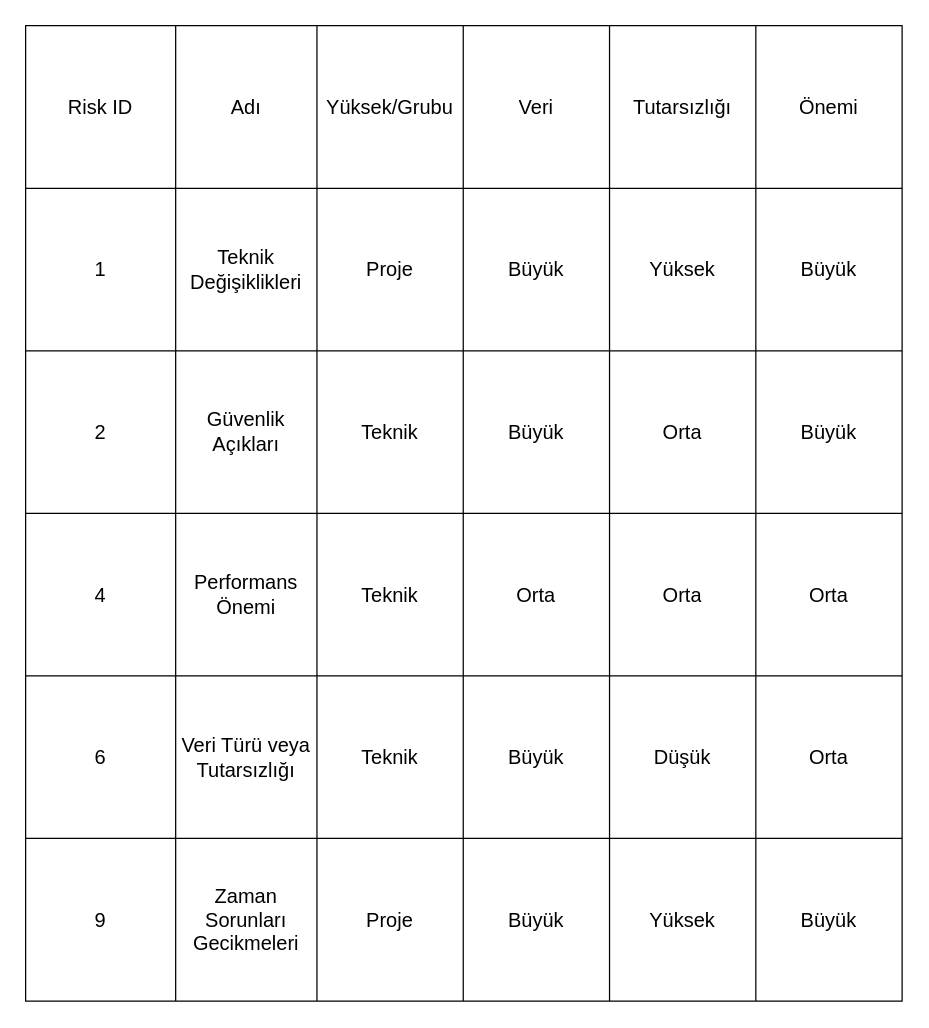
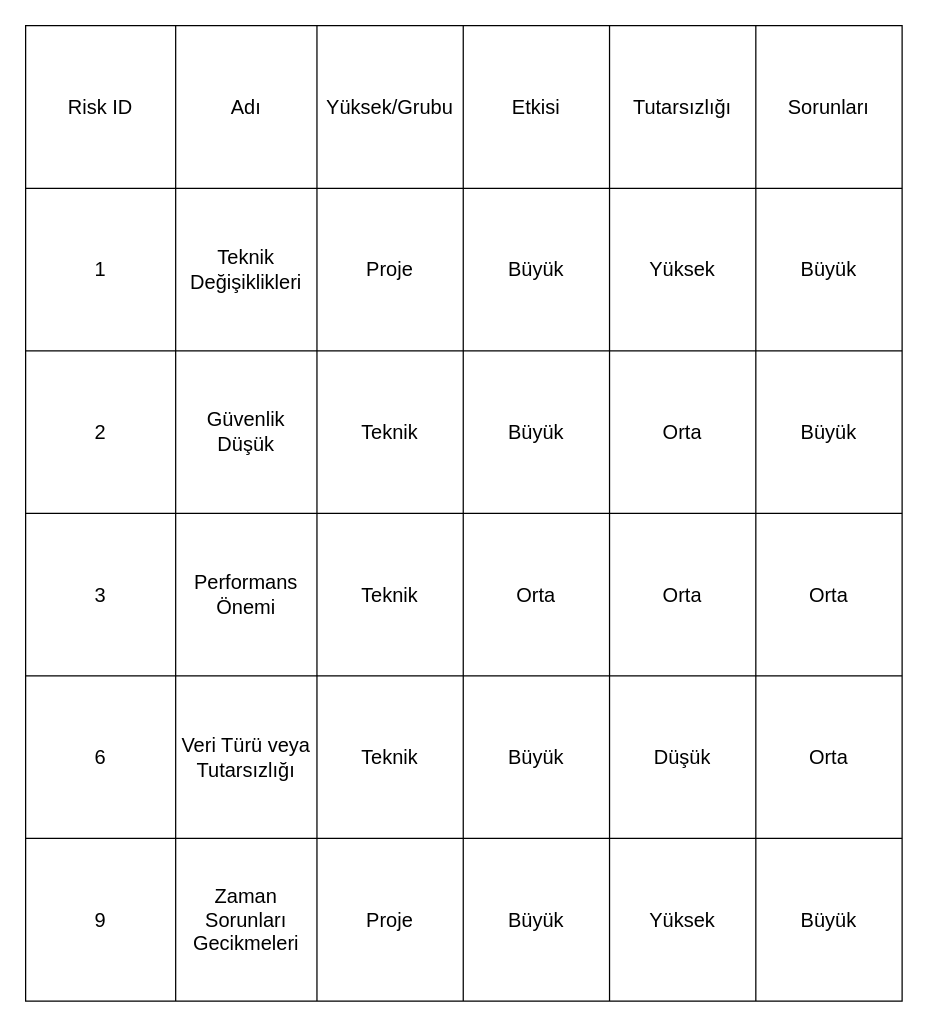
  <mxCell id="0" />
  <mxCell id="1" parent="0" />
  <mxCell id="2" value="" style="shape=table;startSize=0;container=1;collapsible=0;childLayout=tableLayout;fontSize=16;" parent="1" vertex="1"><mxGeometry x="20" y="20" width="701" height="780" as="geometry" /></mxCell>
  <mxCell id="3" value="" style="shape=tableRow;horizontal=0;startSize=0;swimlaneHead=0;swimlaneBody=0;strokeColor=inherit;top=0;left=0;bottom=0;right=0;collapsible=0;dropTarget=0;fillColor=none;points=[[0,0.5],[1,0.5]];portConstraint=eastwest;fontSize=16;" parent="2" vertex="1"><mxGeometry width="701" height="130" as="geometry" /></mxCell>
  <mxCell id="4" value="Risk ID" style="shape=partialRectangle;html=1;whiteSpace=wrap;connectable=0;strokeColor=inherit;overflow=hidden;fillColor=none;top=0;left=0;bottom=0;right=0;pointerEvents=1;fontSize=16;" parent="3" vertex="1"><mxGeometry width="120" height="130" as="geometry"><mxRectangle width="120" height="130" as="alternateBounds" /></mxGeometry></mxCell>
  <mxCell id="5" value="Adı" style="shape=partialRectangle;html=1;whiteSpace=wrap;connectable=0;strokeColor=inherit;overflow=hidden;fillColor=none;top=0;left=0;bottom=0;right=0;pointerEvents=1;fontSize=16;" parent="3" vertex="1"><mxGeometry x="120" width="113" height="130" as="geometry"><mxRectangle width="113" height="130" as="alternateBounds" /></mxGeometry></mxCell>
  <mxCell id="6" value="Yüksek/Grubu" style="shape=partialRectangle;html=1;whiteSpace=wrap;connectable=0;strokeColor=inherit;overflow=hidden;fillColor=none;top=0;left=0;bottom=0;right=0;pointerEvents=1;fontSize=16;" parent="3" vertex="1"><mxGeometry x="233" width="117" height="130" as="geometry"><mxRectangle width="117" height="130" as="alternateBounds" /></mxGeometry></mxCell>
- <mxCell id="7" value="Veri" style="shape=partialRectangle;html=1;whiteSpace=wrap;connectable=0;strokeColor=inherit;overflow=hidden;fillColor=none;top=0;left=0;bottom=0;right=0;pointerEvents=1;fontSize=16;" vertex="1" parent="3"><mxGeometry x="350" width="117" height="130" as="geometry"><mxRectangle width="117" height="130" as="alternateBounds" /></mxGeometry></mxCell>
+ <mxCell id="7" value="Etkisi" style="shape=partialRectangle;html=1;whiteSpace=wrap;connectable=0;strokeColor=inherit;overflow=hidden;fillColor=none;top=0;left=0;bottom=0;right=0;pointerEvents=1;fontSize=16;" vertex="1" parent="3"><mxGeometry x="350" width="117" height="130" as="geometry"><mxRectangle width="117" height="130" as="alternateBounds" /></mxGeometry></mxCell>
  <mxCell id="8" value="Tutarsızlığı" style="shape=partialRectangle;html=1;whiteSpace=wrap;connectable=0;strokeColor=inherit;overflow=hidden;fillColor=none;top=0;left=0;bottom=0;right=0;pointerEvents=1;fontSize=16;" vertex="1" parent="3"><mxGeometry x="467" width="117" height="130" as="geometry"><mxRectangle width="117" height="130" as="alternateBounds" /></mxGeometry></mxCell>
- <mxCell id="9" value="Önemi" style="shape=partialRectangle;html=1;whiteSpace=wrap;connectable=0;strokeColor=inherit;overflow=hidden;fillColor=none;top=0;left=0;bottom=0;right=0;pointerEvents=1;fontSize=16;" vertex="1" parent="3"><mxGeometry x="584" width="117" height="130" as="geometry"><mxRectangle width="117" height="130" as="alternateBounds" /></mxGeometry></mxCell>
+ <mxCell id="9" value="Sorunları" style="shape=partialRectangle;html=1;whiteSpace=wrap;connectable=0;strokeColor=inherit;overflow=hidden;fillColor=none;top=0;left=0;bottom=0;right=0;pointerEvents=1;fontSize=16;" vertex="1" parent="3"><mxGeometry x="584" width="117" height="130" as="geometry"><mxRectangle width="117" height="130" as="alternateBounds" /></mxGeometry></mxCell>
  <mxCell id="10" value="" style="shape=tableRow;horizontal=0;startSize=0;swimlaneHead=0;swimlaneBody=0;strokeColor=inherit;top=0;left=0;bottom=0;right=0;collapsible=0;dropTarget=0;fillColor=none;points=[[0,0.5],[1,0.5]];portConstraint=eastwest;fontSize=16;" parent="2" vertex="1"><mxGeometry y="130" width="701" height="130" as="geometry" /></mxCell>
  <mxCell id="11" value="1" style="shape=partialRectangle;html=1;whiteSpace=wrap;connectable=0;strokeColor=inherit;overflow=hidden;fillColor=none;top=0;left=0;bottom=0;right=0;pointerEvents=1;fontSize=16;" parent="10" vertex="1"><mxGeometry width="120" height="130" as="geometry"><mxRectangle width="120" height="130" as="alternateBounds" /></mxGeometry></mxCell>
  <mxCell id="12" value="Teknik Değişiklikleri" style="shape=partialRectangle;html=1;whiteSpace=wrap;connectable=0;strokeColor=inherit;overflow=hidden;fillColor=none;top=0;left=0;bottom=0;right=0;pointerEvents=1;fontSize=16;" parent="10" vertex="1"><mxGeometry x="120" width="113" height="130" as="geometry"><mxRectangle width="113" height="130" as="alternateBounds" /></mxGeometry></mxCell>
  <mxCell id="13" value="Proje" style="shape=partialRectangle;html=1;whiteSpace=wrap;connectable=0;strokeColor=inherit;overflow=hidden;fillColor=none;top=0;left=0;bottom=0;right=0;pointerEvents=1;fontSize=16;" parent="10" vertex="1"><mxGeometry x="233" width="117" height="130" as="geometry"><mxRectangle width="117" height="130" as="alternateBounds" /></mxGeometry></mxCell>
  <mxCell id="14" value="Büyük" style="shape=partialRectangle;html=1;whiteSpace=wrap;connectable=0;strokeColor=inherit;overflow=hidden;fillColor=none;top=0;left=0;bottom=0;right=0;pointerEvents=1;fontSize=16;" vertex="1" parent="10"><mxGeometry x="350" width="117" height="130" as="geometry"><mxRectangle width="117" height="130" as="alternateBounds" /></mxGeometry></mxCell>
  <mxCell id="15" value="Yüksek" style="shape=partialRectangle;html=1;whiteSpace=wrap;connectable=0;strokeColor=inherit;overflow=hidden;fillColor=none;top=0;left=0;bottom=0;right=0;pointerEvents=1;fontSize=16;" vertex="1" parent="10"><mxGeometry x="467" width="117" height="130" as="geometry"><mxRectangle width="117" height="130" as="alternateBounds" /></mxGeometry></mxCell>
  <mxCell id="16" value="Büyük" style="shape=partialRectangle;html=1;whiteSpace=wrap;connectable=0;strokeColor=inherit;overflow=hidden;fillColor=none;top=0;left=0;bottom=0;right=0;pointerEvents=1;fontSize=16;" vertex="1" parent="10"><mxGeometry x="584" width="117" height="130" as="geometry"><mxRectangle width="117" height="130" as="alternateBounds" /></mxGeometry></mxCell>
  <mxCell id="17" value="" style="shape=tableRow;horizontal=0;startSize=0;swimlaneHead=0;swimlaneBody=0;strokeColor=inherit;top=0;left=0;bottom=0;right=0;collapsible=0;dropTarget=0;fillColor=none;points=[[0,0.5],[1,0.5]];portConstraint=eastwest;fontSize=16;" parent="2" vertex="1"><mxGeometry y="260" width="701" height="130" as="geometry" /></mxCell>
  <mxCell id="18" value="2" style="shape=partialRectangle;html=1;whiteSpace=wrap;connectable=0;strokeColor=inherit;overflow=hidden;fillColor=none;top=0;left=0;bottom=0;right=0;pointerEvents=1;fontSize=16;" parent="17" vertex="1"><mxGeometry width="120" height="130" as="geometry"><mxRectangle width="120" height="130" as="alternateBounds" /></mxGeometry></mxCell>
- <mxCell id="19" value="Güvenlik Açıkları" style="shape=partialRectangle;html=1;whiteSpace=wrap;connectable=0;strokeColor=inherit;overflow=hidden;fillColor=none;top=0;left=0;bottom=0;right=0;pointerEvents=1;fontSize=16;" parent="17" vertex="1"><mxGeometry x="120" width="113" height="130" as="geometry"><mxRectangle width="113" height="130" as="alternateBounds" /></mxGeometry></mxCell>
+ <mxCell id="19" value="Güvenlik Düşük" style="shape=partialRectangle;html=1;whiteSpace=wrap;connectable=0;strokeColor=inherit;overflow=hidden;fillColor=none;top=0;left=0;bottom=0;right=0;pointerEvents=1;fontSize=16;" parent="17" vertex="1"><mxGeometry x="120" width="113" height="130" as="geometry"><mxRectangle width="113" height="130" as="alternateBounds" /></mxGeometry></mxCell>
  <mxCell id="20" value="Teknik" style="shape=partialRectangle;html=1;whiteSpace=wrap;connectable=0;strokeColor=inherit;overflow=hidden;fillColor=none;top=0;left=0;bottom=0;right=0;pointerEvents=1;fontSize=16;" parent="17" vertex="1"><mxGeometry x="233" width="117" height="130" as="geometry"><mxRectangle width="117" height="130" as="alternateBounds" /></mxGeometry></mxCell>
  <mxCell id="21" value="Büyük" style="shape=partialRectangle;html=1;whiteSpace=wrap;connectable=0;strokeColor=inherit;overflow=hidden;fillColor=none;top=0;left=0;bottom=0;right=0;pointerEvents=1;fontSize=16;" vertex="1" parent="17"><mxGeometry x="350" width="117" height="130" as="geometry"><mxRectangle width="117" height="130" as="alternateBounds" /></mxGeometry></mxCell>
  <mxCell id="22" value="Orta" style="shape=partialRectangle;html=1;whiteSpace=wrap;connectable=0;strokeColor=inherit;overflow=hidden;fillColor=none;top=0;left=0;bottom=0;right=0;pointerEvents=1;fontSize=16;" vertex="1" parent="17"><mxGeometry x="467" width="117" height="130" as="geometry"><mxRectangle width="117" height="130" as="alternateBounds" /></mxGeometry></mxCell>
  <mxCell id="23" value="Büyük" style="shape=partialRectangle;html=1;whiteSpace=wrap;connectable=0;strokeColor=inherit;overflow=hidden;fillColor=none;top=0;left=0;bottom=0;right=0;pointerEvents=1;fontSize=16;" vertex="1" parent="17"><mxGeometry x="584" width="117" height="130" as="geometry"><mxRectangle width="117" height="130" as="alternateBounds" /></mxGeometry></mxCell>
  <mxCell id="24" style="shape=tableRow;horizontal=0;startSize=0;swimlaneHead=0;swimlaneBody=0;strokeColor=inherit;top=0;left=0;bottom=0;right=0;collapsible=0;dropTarget=0;fillColor=none;points=[[0,0.5],[1,0.5]];portConstraint=eastwest;fontSize=16;" vertex="1" parent="2"><mxGeometry y="390" width="701" height="130" as="geometry" /></mxCell>
- <mxCell id="25" value="4" style="shape=partialRectangle;html=1;whiteSpace=wrap;connectable=0;strokeColor=inherit;overflow=hidden;fillColor=none;top=0;left=0;bottom=0;right=0;pointerEvents=1;fontSize=16;" vertex="1" parent="24"><mxGeometry width="120" height="130" as="geometry"><mxRectangle width="120" height="130" as="alternateBounds" /></mxGeometry></mxCell>
+ <mxCell id="25" value="3" style="shape=partialRectangle;html=1;whiteSpace=wrap;connectable=0;strokeColor=inherit;overflow=hidden;fillColor=none;top=0;left=0;bottom=0;right=0;pointerEvents=1;fontSize=16;" vertex="1" parent="24"><mxGeometry width="120" height="130" as="geometry"><mxRectangle width="120" height="130" as="alternateBounds" /></mxGeometry></mxCell>
  <mxCell id="26" value="Performans Önemi" style="shape=partialRectangle;html=1;whiteSpace=wrap;connectable=0;strokeColor=inherit;overflow=hidden;fillColor=none;top=0;left=0;bottom=0;right=0;pointerEvents=1;fontSize=16;" vertex="1" parent="24"><mxGeometry x="120" width="113" height="130" as="geometry"><mxRectangle width="113" height="130" as="alternateBounds" /></mxGeometry></mxCell>
  <mxCell id="27" value="Teknik" style="shape=partialRectangle;html=1;whiteSpace=wrap;connectable=0;strokeColor=inherit;overflow=hidden;fillColor=none;top=0;left=0;bottom=0;right=0;pointerEvents=1;fontSize=16;" vertex="1" parent="24"><mxGeometry x="233" width="117" height="130" as="geometry"><mxRectangle width="117" height="130" as="alternateBounds" /></mxGeometry></mxCell>
  <mxCell id="28" value="Orta" style="shape=partialRectangle;html=1;whiteSpace=wrap;connectable=0;strokeColor=inherit;overflow=hidden;fillColor=none;top=0;left=0;bottom=0;right=0;pointerEvents=1;fontSize=16;" vertex="1" parent="24"><mxGeometry x="350" width="117" height="130" as="geometry"><mxRectangle width="117" height="130" as="alternateBounds" /></mxGeometry></mxCell>
  <mxCell id="29" value="Orta" style="shape=partialRectangle;html=1;whiteSpace=wrap;connectable=0;strokeColor=inherit;overflow=hidden;fillColor=none;top=0;left=0;bottom=0;right=0;pointerEvents=1;fontSize=16;" vertex="1" parent="24"><mxGeometry x="467" width="117" height="130" as="geometry"><mxRectangle width="117" height="130" as="alternateBounds" /></mxGeometry></mxCell>
  <mxCell id="30" value="Orta" style="shape=partialRectangle;html=1;whiteSpace=wrap;connectable=0;strokeColor=inherit;overflow=hidden;fillColor=none;top=0;left=0;bottom=0;right=0;pointerEvents=1;fontSize=16;" vertex="1" parent="24"><mxGeometry x="584" width="117" height="130" as="geometry"><mxRectangle width="117" height="130" as="alternateBounds" /></mxGeometry></mxCell>
  <mxCell id="31" style="shape=tableRow;horizontal=0;startSize=0;swimlaneHead=0;swimlaneBody=0;strokeColor=inherit;top=0;left=0;bottom=0;right=0;collapsible=0;dropTarget=0;fillColor=none;points=[[0,0.5],[1,0.5]];portConstraint=eastwest;fontSize=16;" vertex="1" parent="2"><mxGeometry y="520" width="701" height="130" as="geometry" /></mxCell>
  <mxCell id="32" value="6" style="shape=partialRectangle;html=1;whiteSpace=wrap;connectable=0;strokeColor=inherit;overflow=hidden;fillColor=none;top=0;left=0;bottom=0;right=0;pointerEvents=1;fontSize=16;" vertex="1" parent="31"><mxGeometry width="120" height="130" as="geometry"><mxRectangle width="120" height="130" as="alternateBounds" /></mxGeometry></mxCell>
  <mxCell id="33" value="Veri Türü veya Tutarsızlığı" style="shape=partialRectangle;html=1;whiteSpace=wrap;connectable=0;strokeColor=inherit;overflow=hidden;fillColor=none;top=0;left=0;bottom=0;right=0;pointerEvents=1;fontSize=16;" vertex="1" parent="31"><mxGeometry x="120" width="113" height="130" as="geometry"><mxRectangle width="113" height="130" as="alternateBounds" /></mxGeometry></mxCell>
  <mxCell id="34" value="Teknik" style="shape=partialRectangle;html=1;whiteSpace=wrap;connectable=0;strokeColor=inherit;overflow=hidden;fillColor=none;top=0;left=0;bottom=0;right=0;pointerEvents=1;fontSize=16;" vertex="1" parent="31"><mxGeometry x="233" width="117" height="130" as="geometry"><mxRectangle width="117" height="130" as="alternateBounds" /></mxGeometry></mxCell>
  <mxCell id="35" value="Büyük" style="shape=partialRectangle;html=1;whiteSpace=wrap;connectable=0;strokeColor=inherit;overflow=hidden;fillColor=none;top=0;left=0;bottom=0;right=0;pointerEvents=1;fontSize=16;" vertex="1" parent="31"><mxGeometry x="350" width="117" height="130" as="geometry"><mxRectangle width="117" height="130" as="alternateBounds" /></mxGeometry></mxCell>
  <mxCell id="36" value="Düşük" style="shape=partialRectangle;html=1;whiteSpace=wrap;connectable=0;strokeColor=inherit;overflow=hidden;fillColor=none;top=0;left=0;bottom=0;right=0;pointerEvents=1;fontSize=16;" vertex="1" parent="31"><mxGeometry x="467" width="117" height="130" as="geometry"><mxRectangle width="117" height="130" as="alternateBounds" /></mxGeometry></mxCell>
  <mxCell id="37" value="Orta" style="shape=partialRectangle;html=1;whiteSpace=wrap;connectable=0;strokeColor=inherit;overflow=hidden;fillColor=none;top=0;left=0;bottom=0;right=0;pointerEvents=1;fontSize=16;" vertex="1" parent="31"><mxGeometry x="584" width="117" height="130" as="geometry"><mxRectangle width="117" height="130" as="alternateBounds" /></mxGeometry></mxCell>
  <mxCell id="38" style="shape=tableRow;horizontal=0;startSize=0;swimlaneHead=0;swimlaneBody=0;strokeColor=inherit;top=0;left=0;bottom=0;right=0;collapsible=0;dropTarget=0;fillColor=none;points=[[0,0.5],[1,0.5]];portConstraint=eastwest;fontSize=16;" vertex="1" parent="2"><mxGeometry y="650" width="701" height="130" as="geometry" /></mxCell>
  <mxCell id="39" value="9" style="shape=partialRectangle;html=1;whiteSpace=wrap;connectable=0;strokeColor=inherit;overflow=hidden;fillColor=none;top=0;left=0;bottom=0;right=0;pointerEvents=1;fontSize=16;" vertex="1" parent="38"><mxGeometry width="120" height="130" as="geometry"><mxRectangle width="120" height="130" as="alternateBounds" /></mxGeometry></mxCell>
  <mxCell id="40" value="Zaman Sorunları Gecikmeleri" style="shape=partialRectangle;html=1;whiteSpace=wrap;connectable=0;strokeColor=inherit;overflow=hidden;fillColor=none;top=0;left=0;bottom=0;right=0;pointerEvents=1;fontSize=16;" vertex="1" parent="38"><mxGeometry x="120" width="113" height="130" as="geometry"><mxRectangle width="113" height="130" as="alternateBounds" /></mxGeometry></mxCell>
  <mxCell id="41" value="Proje" style="shape=partialRectangle;html=1;whiteSpace=wrap;connectable=0;strokeColor=inherit;overflow=hidden;fillColor=none;top=0;left=0;bottom=0;right=0;pointerEvents=1;fontSize=16;" vertex="1" parent="38"><mxGeometry x="233" width="117" height="130" as="geometry"><mxRectangle width="117" height="130" as="alternateBounds" /></mxGeometry></mxCell>
  <mxCell id="42" value="Büyük" style="shape=partialRectangle;html=1;whiteSpace=wrap;connectable=0;strokeColor=inherit;overflow=hidden;fillColor=none;top=0;left=0;bottom=0;right=0;pointerEvents=1;fontSize=16;" vertex="1" parent="38"><mxGeometry x="350" width="117" height="130" as="geometry"><mxRectangle width="117" height="130" as="alternateBounds" /></mxGeometry></mxCell>
  <mxCell id="43" value="Yüksek" style="shape=partialRectangle;html=1;whiteSpace=wrap;connectable=0;strokeColor=inherit;overflow=hidden;fillColor=none;top=0;left=0;bottom=0;right=0;pointerEvents=1;fontSize=16;" vertex="1" parent="38"><mxGeometry x="467" width="117" height="130" as="geometry"><mxRectangle width="117" height="130" as="alternateBounds" /></mxGeometry></mxCell>
  <mxCell id="44" value="Büyük" style="shape=partialRectangle;html=1;whiteSpace=wrap;connectable=0;strokeColor=inherit;overflow=hidden;fillColor=none;top=0;left=0;bottom=0;right=0;pointerEvents=1;fontSize=16;" vertex="1" parent="38"><mxGeometry x="584" width="117" height="130" as="geometry"><mxRectangle width="117" height="130" as="alternateBounds" /></mxGeometry></mxCell>
